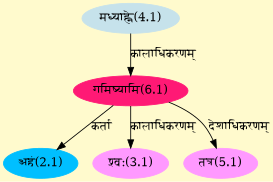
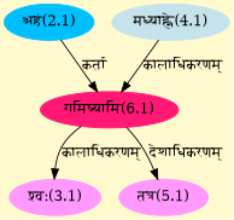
  digraph {
    bgcolor=lemonchiffon1
    compound=true
    rankdir=BT
    node [color="#FF99FF" style=filled]
    edge [dir=back]
    n1 [color="#00BFFF" label="अहं(2.1)"]
    n2 [color="#FF1975" label="गमिष्यामि(6.1)"]
    n3 [color="#C6E2EB" label="मध्याह्ने(4.1)"]
    n4 [label="श्वः(3.1)"]
    n5 [label="तत्र(5.1)"]
-   n1 -> n2 [label="कर्ता"]
+   n2 -> n1 [label="कर्ता"]
    n2 -> n3 [label="कालाधिकरणम्"]
    n4 -> n2 [label="कालाधिकरणम्"]
    n5 -> n2 [label="देशाधिकरणम्"]
  }
